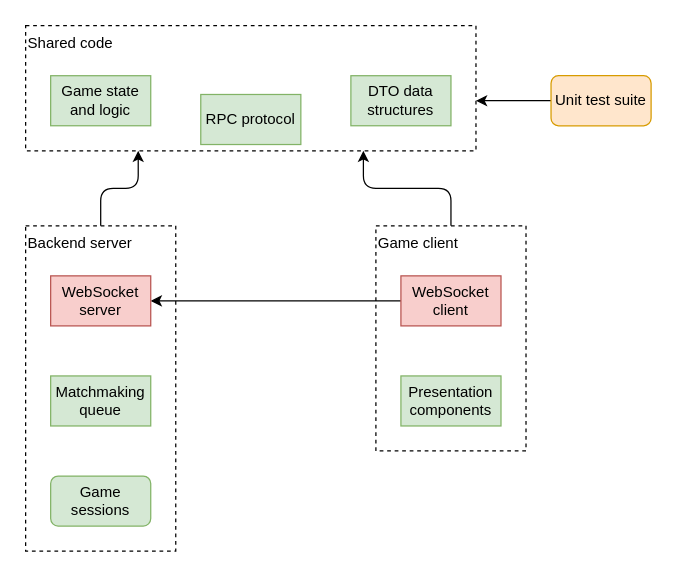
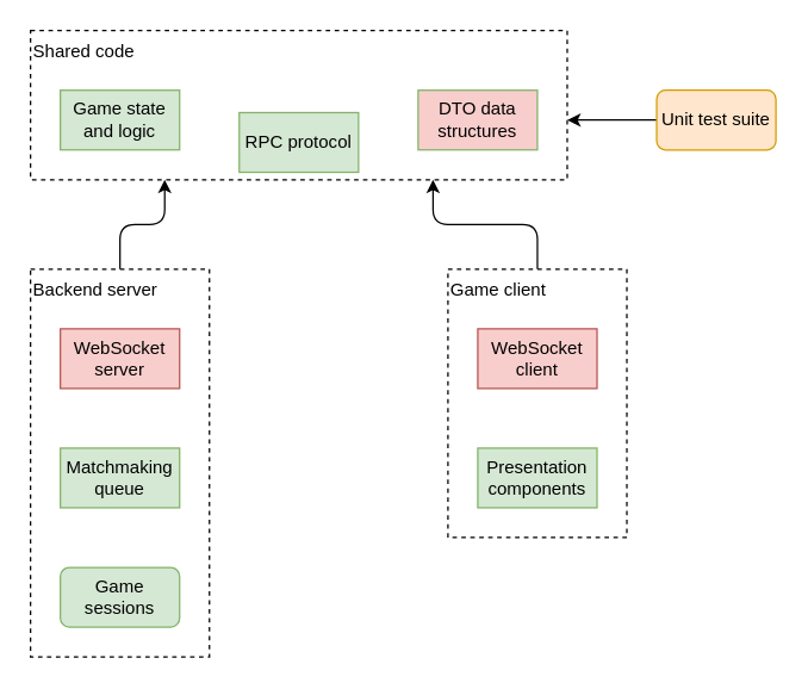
  <mxCell id="0" />
  <mxCell id="1" parent="0" />
  <mxCell id="2" value="Shared code" style="rounded=0;whiteSpace=wrap;html=1;fillColor=none;strokeColor=default;dashed=1;align=left;verticalAlign=top;" vertex="1" parent="1"><mxGeometry x="20" y="20" width="360" height="100" as="geometry" /></mxCell>
  <mxCell id="3" value="Game state and logic" style="rounded=0;whiteSpace=wrap;html=1;strokeColor=#82b366;fillColor=#d5e8d4;" vertex="1" parent="1"><mxGeometry x="40" y="60" width="80" height="40" as="geometry" /></mxCell>
  <mxCell id="4" value="RPC protocol" style="rounded=0;whiteSpace=wrap;html=1;strokeColor=#82b366;fillColor=#d5e8d4;" vertex="1" parent="1"><mxGeometry x="160" y="75" width="80" height="40" as="geometry" /></mxCell>
- <mxCell id="5" value="DTO data structures" style="rounded=0;whiteSpace=wrap;html=1;strokeColor=#82b366;fillColor=#d5e8d4;" vertex="1" parent="1"><mxGeometry x="280" y="60" width="80" height="40" as="geometry" /></mxCell>
+ <mxCell id="5" value="DTO data structures" style="rounded=0;whiteSpace=wrap;html=1;strokeColor=#82b366;fillColor=#f8cecc;" vertex="1" parent="1"><mxGeometry x="280" y="60" width="80" height="40" as="geometry" /></mxCell>
  <mxCell id="6" value="Game client" style="rounded=0;whiteSpace=wrap;html=1;fillColor=none;strokeColor=default;dashed=1;align=left;verticalAlign=top;" vertex="1" parent="1"><mxGeometry x="300" y="180" width="120" height="180" as="geometry" /></mxCell>
- <mxCell id="7" style="edgeStyle=orthogonalEdgeStyle;rounded=1;html=1;exitX=0;exitY=0.5;exitDx=0;exitDy=0;entryX=1;entryY=0.5;entryDx=0;entryDy=0;" edge="1" parent="1" source="8" target="13"><mxGeometry relative="1" as="geometry" /></mxCell>
  <mxCell id="8" value="WebSocket client" style="rounded=0;whiteSpace=wrap;html=1;strokeColor=#b85450;fillColor=#f8cecc;" vertex="1" parent="1"><mxGeometry x="320" y="220" width="80" height="40" as="geometry" /></mxCell>
  <mxCell id="9" style="edgeStyle=orthogonalEdgeStyle;html=1;exitX=0.5;exitY=0;exitDx=0;exitDy=0;entryX=0.75;entryY=1;entryDx=0;entryDy=0;rounded=1;" edge="1" parent="1" source="6" target="2"><mxGeometry relative="1" as="geometry"><Array as="points"><mxPoint x="360" y="150" /><mxPoint x="290" y="150" /></Array></mxGeometry></mxCell>
  <mxCell id="10" value="Presentation components" style="rounded=0;whiteSpace=wrap;html=1;strokeColor=#82b366;fillColor=#d5e8d4;" vertex="1" parent="1"><mxGeometry x="320" y="300" width="80" height="40" as="geometry" /></mxCell>
  <mxCell id="11" style="edgeStyle=orthogonalEdgeStyle;rounded=1;html=1;exitX=0.5;exitY=0;exitDx=0;exitDy=0;entryX=0.25;entryY=1;entryDx=0;entryDy=0;" edge="1" parent="1" source="12" target="2"><mxGeometry relative="1" as="geometry" /></mxCell>
  <mxCell id="12" value="Backend server" style="rounded=0;whiteSpace=wrap;html=1;fillColor=none;strokeColor=default;dashed=1;align=left;verticalAlign=top;" vertex="1" parent="1"><mxGeometry x="20" y="180" width="120" height="260" as="geometry" /></mxCell>
  <mxCell id="13" value="WebSocket server" style="rounded=0;whiteSpace=wrap;html=1;strokeColor=#b85450;fillColor=#f8cecc;" vertex="1" parent="1"><mxGeometry x="40" y="220" width="80" height="40" as="geometry" /></mxCell>
  <mxCell id="14" value="Matchmaking queue" style="rounded=0;whiteSpace=wrap;html=1;strokeColor=#82b366;fillColor=#d5e8d4;" vertex="1" parent="1"><mxGeometry x="40" y="300" width="80" height="40" as="geometry" /></mxCell>
  <mxCell id="15" value="Game sessions" style="whiteSpace=wrap;html=1;strokeColor=#82b366;fillColor=#d5e8d4;rounded=1;" vertex="1" parent="1"><mxGeometry x="40" y="380" width="80" height="40" as="geometry" /></mxCell>
  <mxCell id="16" style="edgeStyle=orthogonalEdgeStyle;rounded=1;html=1;exitX=0;exitY=0.5;exitDx=0;exitDy=0;" edge="1" parent="1" source="17"><mxGeometry relative="1" as="geometry"><mxPoint x="380" y="80" as="targetPoint" /></mxGeometry></mxCell>
  <mxCell id="17" value="Unit test suite" style="whiteSpace=wrap;html=1;strokeColor=#d79b00;fillColor=#ffe6cc;rounded=1;" vertex="1" parent="1"><mxGeometry x="440" y="60" width="80" height="40" as="geometry" /></mxCell>
